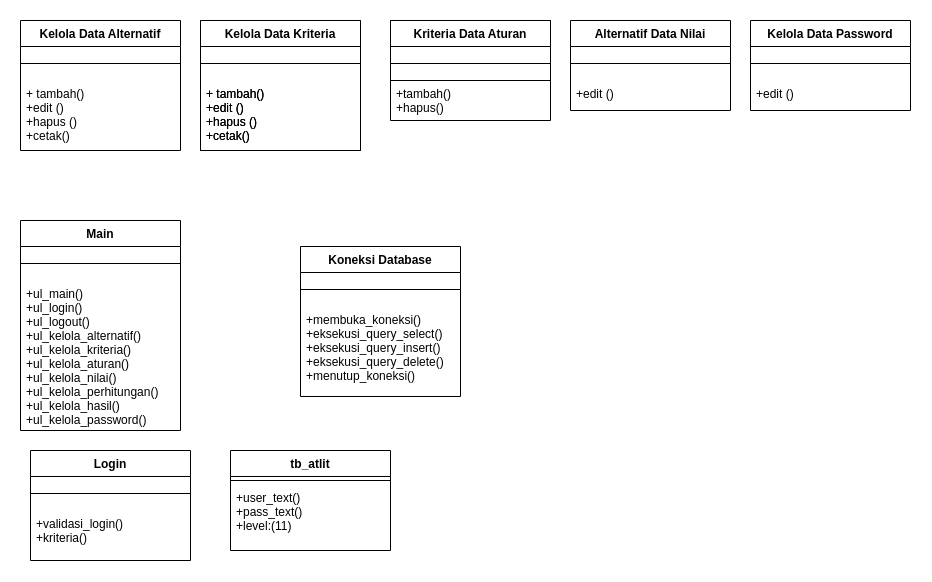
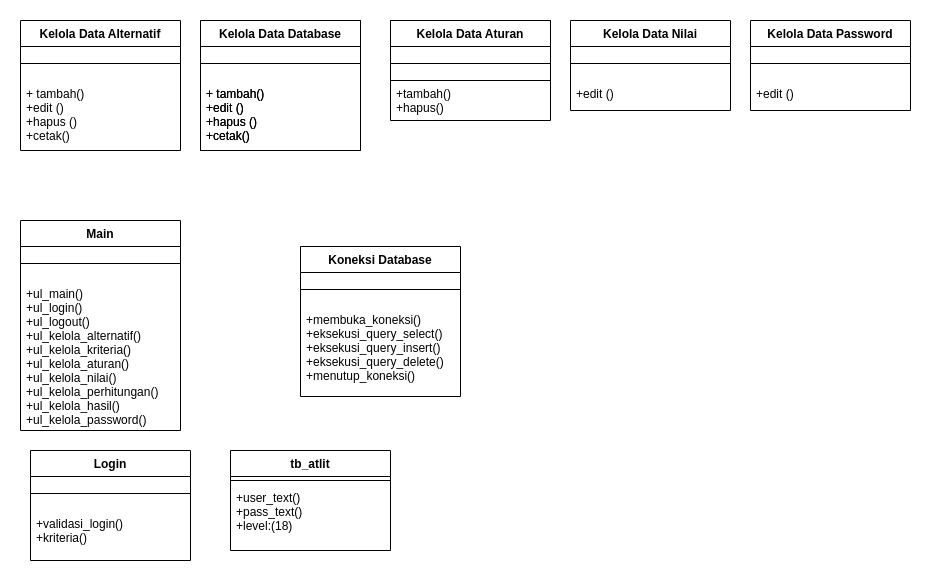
  <mxCell id="0" />
  <mxCell id="1" parent="0" />
  <mxCell id="2" value="Kelola Data Alternatif" style="swimlane;fontStyle=1;align=center;verticalAlign=top;childLayout=stackLayout;horizontal=1;startSize=26;horizontalStack=0;resizeParent=1;resizeParentMax=0;resizeLast=0;collapsible=1;marginBottom=0;" vertex="1" parent="1"><mxGeometry x="200" y="20" width="160" height="130" as="geometry" /></mxCell>
  <mxCell id="3" value="" style="line;strokeWidth=1;fillColor=none;align=left;verticalAlign=middle;spacingTop=-1;spacingLeft=3;spacingRight=3;rotatable=0;labelPosition=right;points=[];portConstraint=eastwest;" vertex="1" parent="2"><mxGeometry y="26" width="160" height="34" as="geometry" /></mxCell>
  <mxCell id="4" value="+ tambah()&#10;+edit ()&#10;+hapus ()&#10;+cetak()&#10;&#10; " style="text;strokeColor=none;fillColor=none;align=left;verticalAlign=top;spacingLeft=4;spacingRight=4;overflow=hidden;rotatable=0;points=[[0,0.5],[1,0.5]];portConstraint=eastwest;" vertex="1" parent="2"><mxGeometry y="60" width="160" height="70" as="geometry" /></mxCell>
- <mxCell id="5" value="Kelola Data Kriteria" style="swimlane;fontStyle=1;align=center;verticalAlign=top;childLayout=stackLayout;horizontal=1;startSize=26;horizontalStack=0;resizeParent=1;resizeParentMax=0;resizeLast=0;collapsible=1;marginBottom=0;" vertex="1" parent="1"><mxGeometry x="200" y="20" width="160" height="130" as="geometry" /></mxCell>
+ <mxCell id="5" value="Kelola Data Database" style="swimlane;fontStyle=1;align=center;verticalAlign=top;childLayout=stackLayout;horizontal=1;startSize=26;horizontalStack=0;resizeParent=1;resizeParentMax=0;resizeLast=0;collapsible=1;marginBottom=0;" vertex="1" parent="1"><mxGeometry x="200" y="20" width="160" height="130" as="geometry" /></mxCell>
  <mxCell id="6" value="" style="line;strokeWidth=1;fillColor=none;align=left;verticalAlign=middle;spacingTop=-1;spacingLeft=3;spacingRight=3;rotatable=0;labelPosition=right;points=[];portConstraint=eastwest;" vertex="1" parent="5"><mxGeometry y="26" width="160" height="34" as="geometry" /></mxCell>
  <mxCell id="7" value="+ tambah()&#10;+edit ()&#10;+hapus ()&#10;+cetak()&#10;&#10; " style="text;strokeColor=none;fillColor=none;align=left;verticalAlign=top;spacingLeft=4;spacingRight=4;overflow=hidden;rotatable=0;points=[[0,0.5],[1,0.5]];portConstraint=eastwest;" vertex="1" parent="5"><mxGeometry y="60" width="160" height="70" as="geometry" /></mxCell>
  <mxCell id="8" value="Kelola Data Alternatif" style="swimlane;fontStyle=1;align=center;verticalAlign=top;childLayout=stackLayout;horizontal=1;startSize=26;horizontalStack=0;resizeParent=1;resizeParentMax=0;resizeLast=0;collapsible=1;marginBottom=0;" vertex="1" parent="1"><mxGeometry x="390" y="20" width="160" height="100" as="geometry" /></mxCell>
  <mxCell id="9" value="" style="line;strokeWidth=1;fillColor=none;align=left;verticalAlign=middle;spacingTop=-1;spacingLeft=3;spacingRight=3;rotatable=0;labelPosition=right;points=[];portConstraint=eastwest;" vertex="1" parent="8"><mxGeometry y="26" width="160" height="34" as="geometry" /></mxCell>
  <mxCell id="10" value="+tambah()&#10;+hapus()&#10;" style="text;strokeColor=none;fillColor=none;align=left;verticalAlign=top;spacingLeft=4;spacingRight=4;overflow=hidden;rotatable=0;points=[[0,0.5],[1,0.5]];portConstraint=eastwest;" vertex="1" parent="8"><mxGeometry y="60" width="160" height="40" as="geometry" /></mxCell>
- <mxCell id="11" value="Kriteria Data Aturan" style="swimlane;fontStyle=1;align=center;verticalAlign=top;childLayout=stackLayout;horizontal=1;startSize=26;horizontalStack=0;resizeParent=1;resizeParentMax=0;resizeLast=0;collapsible=1;marginBottom=0;" vertex="1" parent="1"><mxGeometry x="390" y="20" width="160" height="60" as="geometry" /></mxCell>
+ <mxCell id="11" value="Kelola Data Aturan" style="swimlane;fontStyle=1;align=center;verticalAlign=top;childLayout=stackLayout;horizontal=1;startSize=26;horizontalStack=0;resizeParent=1;resizeParentMax=0;resizeLast=0;collapsible=1;marginBottom=0;" vertex="1" parent="1"><mxGeometry x="390" y="20" width="160" height="60" as="geometry" /></mxCell>
  <mxCell id="12" value="" style="line;strokeWidth=1;fillColor=none;align=left;verticalAlign=middle;spacingTop=-1;spacingLeft=3;spacingRight=3;rotatable=0;labelPosition=right;points=[];portConstraint=eastwest;" vertex="1" parent="11"><mxGeometry y="26" width="160" height="34" as="geometry" /></mxCell>
- <mxCell id="13" value="Alternatif Data Nilai" style="swimlane;fontStyle=1;align=center;verticalAlign=top;childLayout=stackLayout;horizontal=1;startSize=26;horizontalStack=0;resizeParent=1;resizeParentMax=0;resizeLast=0;collapsible=1;marginBottom=0;" vertex="1" parent="1"><mxGeometry x="570" y="20" width="160" height="90" as="geometry" /></mxCell>
+ <mxCell id="13" value="Kelola Data Nilai" style="swimlane;fontStyle=1;align=center;verticalAlign=top;childLayout=stackLayout;horizontal=1;startSize=26;horizontalStack=0;resizeParent=1;resizeParentMax=0;resizeLast=0;collapsible=1;marginBottom=0;" vertex="1" parent="1"><mxGeometry x="570" y="20" width="160" height="90" as="geometry" /></mxCell>
  <mxCell id="14" value="" style="line;strokeWidth=1;fillColor=none;align=left;verticalAlign=middle;spacingTop=-1;spacingLeft=3;spacingRight=3;rotatable=0;labelPosition=right;points=[];portConstraint=eastwest;" vertex="1" parent="13"><mxGeometry y="26" width="160" height="34" as="geometry" /></mxCell>
  <mxCell id="15" value="+edit ()&#10; " style="text;strokeColor=none;fillColor=none;align=left;verticalAlign=top;spacingLeft=4;spacingRight=4;overflow=hidden;rotatable=0;points=[[0,0.5],[1,0.5]];portConstraint=eastwest;" vertex="1" parent="13"><mxGeometry y="60" width="160" height="30" as="geometry" /></mxCell>
  <mxCell id="16" value="Kelola Data Password" style="swimlane;fontStyle=1;align=center;verticalAlign=top;childLayout=stackLayout;horizontal=1;startSize=26;horizontalStack=0;resizeParent=1;resizeParentMax=0;resizeLast=0;collapsible=1;marginBottom=0;" vertex="1" parent="1"><mxGeometry x="750" y="20" width="160" height="90" as="geometry" /></mxCell>
  <mxCell id="17" value="" style="line;strokeWidth=1;fillColor=none;align=left;verticalAlign=middle;spacingTop=-1;spacingLeft=3;spacingRight=3;rotatable=0;labelPosition=right;points=[];portConstraint=eastwest;" vertex="1" parent="16"><mxGeometry y="26" width="160" height="34" as="geometry" /></mxCell>
  <mxCell id="18" value="+edit ()&#10; " style="text;strokeColor=none;fillColor=none;align=left;verticalAlign=top;spacingLeft=4;spacingRight=4;overflow=hidden;rotatable=0;points=[[0,0.5],[1,0.5]];portConstraint=eastwest;" vertex="1" parent="16"><mxGeometry y="60" width="160" height="30" as="geometry" /></mxCell>
  <mxCell id="19" value="Kelola Data Alternatif" style="swimlane;fontStyle=1;align=center;verticalAlign=top;childLayout=stackLayout;horizontal=1;startSize=26;horizontalStack=0;resizeParent=1;resizeParentMax=0;resizeLast=0;collapsible=1;marginBottom=0;" vertex="1" parent="1"><mxGeometry x="20" y="20" width="160" height="130" as="geometry" /></mxCell>
  <mxCell id="20" value="" style="line;strokeWidth=1;fillColor=none;align=left;verticalAlign=middle;spacingTop=-1;spacingLeft=3;spacingRight=3;rotatable=0;labelPosition=right;points=[];portConstraint=eastwest;" vertex="1" parent="19"><mxGeometry y="26" width="160" height="34" as="geometry" /></mxCell>
  <mxCell id="21" value="+ tambah()&#10;+edit ()&#10;+hapus ()&#10;+cetak()&#10;&#10; " style="text;strokeColor=none;fillColor=none;align=left;verticalAlign=top;spacingLeft=4;spacingRight=4;overflow=hidden;rotatable=0;points=[[0,0.5],[1,0.5]];portConstraint=eastwest;" vertex="1" parent="19"><mxGeometry y="60" width="160" height="70" as="geometry" /></mxCell>
  <mxCell id="22" value="Main" style="swimlane;fontStyle=1;align=center;verticalAlign=top;childLayout=stackLayout;horizontal=1;startSize=26;horizontalStack=0;resizeParent=1;resizeParentMax=0;resizeLast=0;collapsible=1;marginBottom=0;" vertex="1" parent="1"><mxGeometry x="20" y="220" width="160" height="210" as="geometry" /></mxCell>
  <mxCell id="23" value="" style="line;strokeWidth=1;fillColor=none;align=left;verticalAlign=middle;spacingTop=-1;spacingLeft=3;spacingRight=3;rotatable=0;labelPosition=right;points=[];portConstraint=eastwest;" vertex="1" parent="22"><mxGeometry y="26" width="160" height="34" as="geometry" /></mxCell>
  <mxCell id="24" value="+ul_main()&#10;+ul_login()&#10;+ul_logout()&#10;+ul_kelola_alternatif()&#10;+ul_kelola_kriteria()&#10;+ul_kelola_aturan()&#10;+ul_kelola_nilai()&#10;+ul_kelola_perhitungan()&#10;+ul_kelola_hasil()&#10;+ul_kelola_password()&#10;" style="text;strokeColor=none;fillColor=none;align=left;verticalAlign=top;spacingLeft=4;spacingRight=4;overflow=hidden;rotatable=0;points=[[0,0.5],[1,0.5]];portConstraint=eastwest;" vertex="1" parent="22"><mxGeometry y="60" width="160" height="150" as="geometry" /></mxCell>
  <mxCell id="25" value="Koneksi Database" style="swimlane;fontStyle=1;align=center;verticalAlign=top;childLayout=stackLayout;horizontal=1;startSize=26;horizontalStack=0;resizeParent=1;resizeParentMax=0;resizeLast=0;collapsible=1;marginBottom=0;" vertex="1" parent="1"><mxGeometry x="300" y="246" width="160" height="150" as="geometry" /></mxCell>
  <mxCell id="26" value="" style="line;strokeWidth=1;fillColor=none;align=left;verticalAlign=middle;spacingTop=-1;spacingLeft=3;spacingRight=3;rotatable=0;labelPosition=right;points=[];portConstraint=eastwest;" vertex="1" parent="25"><mxGeometry y="26" width="160" height="34" as="geometry" /></mxCell>
  <mxCell id="27" value="+membuka_koneksi()&#10;+eksekusi_query_select()&#10;+eksekusi_query_insert()&#10;+eksekusi_query_delete()&#10;+menutup_koneksi()&#10;" style="text;strokeColor=none;fillColor=none;align=left;verticalAlign=top;spacingLeft=4;spacingRight=4;overflow=hidden;rotatable=0;points=[[0,0.5],[1,0.5]];portConstraint=eastwest;" vertex="1" parent="25"><mxGeometry y="60" width="160" height="90" as="geometry" /></mxCell>
  <mxCell id="28" value="Login" style="swimlane;fontStyle=1;align=center;verticalAlign=top;childLayout=stackLayout;horizontal=1;startSize=26;horizontalStack=0;resizeParent=1;resizeParentMax=0;resizeLast=0;collapsible=1;marginBottom=0;" vertex="1" parent="1"><mxGeometry x="30" y="450" width="160" height="110" as="geometry" /></mxCell>
  <mxCell id="29" value="" style="line;strokeWidth=1;fillColor=none;align=left;verticalAlign=middle;spacingTop=-1;spacingLeft=3;spacingRight=3;rotatable=0;labelPosition=right;points=[];portConstraint=eastwest;" vertex="1" parent="28"><mxGeometry y="26" width="160" height="34" as="geometry" /></mxCell>
  <mxCell id="30" value="+validasi_login()&#10;+kriteria()&#10;" style="text;strokeColor=none;fillColor=none;align=left;verticalAlign=top;spacingLeft=4;spacingRight=4;overflow=hidden;rotatable=0;points=[[0,0.5],[1,0.5]];portConstraint=eastwest;" vertex="1" parent="28"><mxGeometry y="60" width="160" height="50" as="geometry" /></mxCell>
  <mxCell id="31" value="tb_atlit" style="swimlane;fontStyle=1;align=center;verticalAlign=top;childLayout=stackLayout;horizontal=1;startSize=26;horizontalStack=0;resizeParent=1;resizeParentMax=0;resizeLast=0;collapsible=1;marginBottom=0;" vertex="1" parent="1"><mxGeometry x="230" y="450" width="160" height="100" as="geometry" /></mxCell>
  <mxCell id="32" value="" style="line;strokeWidth=1;fillColor=none;align=left;verticalAlign=middle;spacingTop=-1;spacingLeft=3;spacingRight=3;rotatable=0;labelPosition=right;points=[];portConstraint=eastwest;" vertex="1" parent="31"><mxGeometry y="26" width="160" height="8" as="geometry" /></mxCell>
- <mxCell id="33" value="+user_text()&#10;+pass_text()&#10;+level:(11)&#10;" style="text;strokeColor=none;fillColor=none;align=left;verticalAlign=top;spacingLeft=4;spacingRight=4;overflow=hidden;rotatable=0;points=[[0,0.5],[1,0.5]];portConstraint=eastwest;" vertex="1" parent="31"><mxGeometry y="34" width="160" height="66" as="geometry" /></mxCell>
+ <mxCell id="33" value="+user_text()&#10;+pass_text()&#10;+level:(18)&#10;" style="text;strokeColor=none;fillColor=none;align=left;verticalAlign=top;spacingLeft=4;spacingRight=4;overflow=hidden;rotatable=0;points=[[0,0.5],[1,0.5]];portConstraint=eastwest;" vertex="1" parent="31"><mxGeometry y="34" width="160" height="66" as="geometry" /></mxCell>
